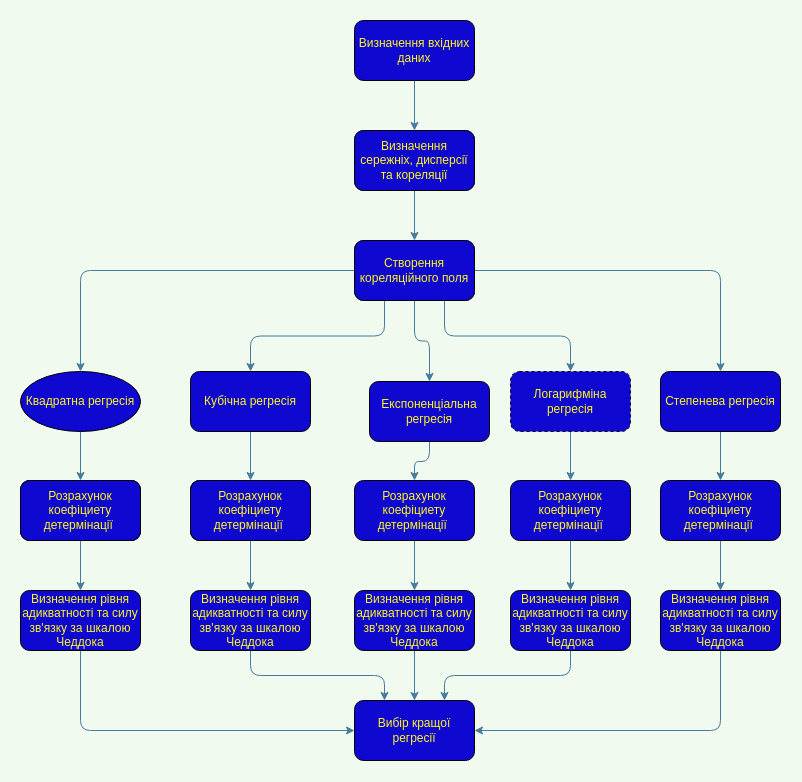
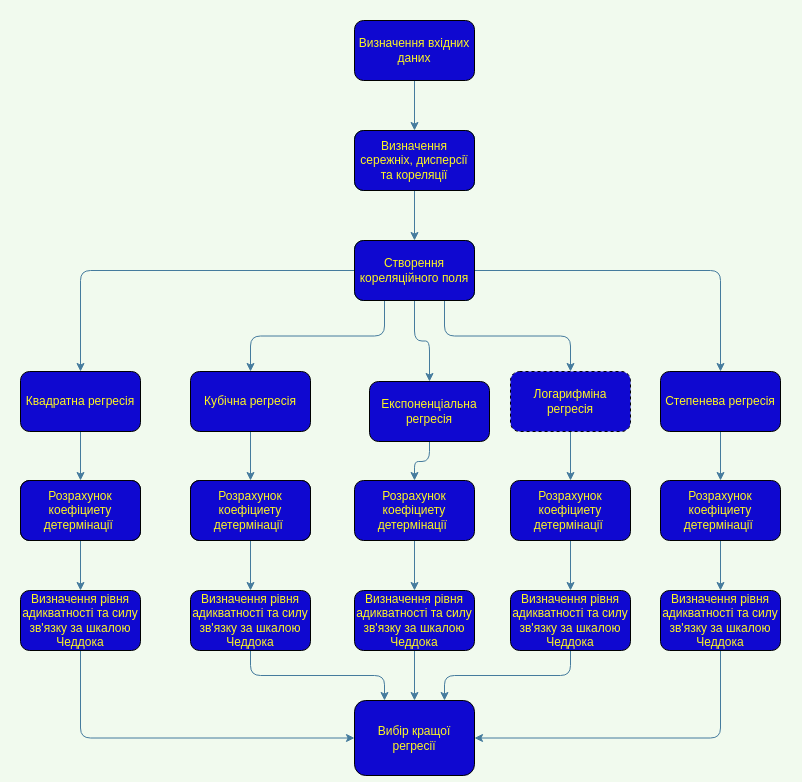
  <mxCell id="0" />
  <mxCell id="1" parent="0" />
  <mxCell id="2" value="" style="edgeStyle=orthogonalEdgeStyle;orthogonalLoop=1;jettySize=auto;html=1;labelBackgroundColor=#F1FAEE;strokeColor=#457B9D;fontColor=#1D3557;" edge="1" parent="1" source="3" target="5"><mxGeometry relative="1" as="geometry" /></mxCell>
  <mxCell id="3" value="Визначення вхідних даних" style="whiteSpace=wrap;html=1;shadow=0;glass=0;perimeterSpacing=0;rounded=1;fillColor=#0F08D0;strokeColor=#000000;fontColor=#FFF821;" vertex="1" parent="1"><mxGeometry x="354" y="20" width="120" height="60" as="geometry" /></mxCell>
  <mxCell id="4" value="" style="edgeStyle=orthogonalEdgeStyle;orthogonalLoop=1;jettySize=auto;html=1;labelBackgroundColor=#F1FAEE;strokeColor=#457B9D;fontColor=#1D3557;" edge="1" parent="1" source="5" target="11"><mxGeometry relative="1" as="geometry" /></mxCell>
  <mxCell id="5" value="Визначення сережніх, дисперсії та кореляції" style="whiteSpace=wrap;html=1;shadow=0;glass=0;perimeterSpacing=0;rounded=1;fillColor=#A8DADC;strokeColor=#457B9D;fontColor=#1D3557;" vertex="1" parent="1"><mxGeometry x="354" y="130" width="120" height="60" as="geometry" /></mxCell>
  <mxCell id="6" value="" style="edgeStyle=orthogonalEdgeStyle;orthogonalLoop=1;jettySize=auto;html=1;labelBackgroundColor=#F1FAEE;strokeColor=#457B9D;fontColor=#1D3557;" edge="1" parent="1" source="11" target="13"><mxGeometry relative="1" as="geometry" /></mxCell>
  <mxCell id="7" style="edgeStyle=orthogonalEdgeStyle;orthogonalLoop=1;jettySize=auto;html=1;exitX=0.75;exitY=1;exitDx=0;exitDy=0;entryX=0.5;entryY=0;entryDx=0;entryDy=0;labelBackgroundColor=#F1FAEE;strokeColor=#457B9D;fontColor=#1D3557;" edge="1" parent="1" source="11" target="15"><mxGeometry relative="1" as="geometry" /></mxCell>
  <mxCell id="8" style="edgeStyle=orthogonalEdgeStyle;orthogonalLoop=1;jettySize=auto;html=1;exitX=1;exitY=0.5;exitDx=0;exitDy=0;entryX=0.5;entryY=0;entryDx=0;entryDy=0;labelBackgroundColor=#F1FAEE;strokeColor=#457B9D;fontColor=#1D3557;" edge="1" parent="1" source="11" target="19"><mxGeometry relative="1" as="geometry" /></mxCell>
  <mxCell id="9" style="edgeStyle=orthogonalEdgeStyle;orthogonalLoop=1;jettySize=auto;html=1;exitX=0.25;exitY=1;exitDx=0;exitDy=0;entryX=0.5;entryY=0;entryDx=0;entryDy=0;labelBackgroundColor=#F1FAEE;strokeColor=#457B9D;fontColor=#1D3557;" edge="1" parent="1" source="11" target="17"><mxGeometry relative="1" as="geometry" /></mxCell>
  <mxCell id="10" style="edgeStyle=orthogonalEdgeStyle;orthogonalLoop=1;jettySize=auto;html=1;exitX=0;exitY=0.5;exitDx=0;exitDy=0;entryX=0.5;entryY=0;entryDx=0;entryDy=0;labelBackgroundColor=#F1FAEE;strokeColor=#457B9D;fontColor=#1D3557;" edge="1" parent="1" source="11" target="21"><mxGeometry relative="1" as="geometry" /></mxCell>
  <mxCell id="11" value="Створення кореляційного поля" style="whiteSpace=wrap;html=1;shadow=0;glass=0;perimeterSpacing=0;rounded=1;fillColor=#A8DADC;strokeColor=#457B9D;fontColor=#1D3557;" vertex="1" parent="1"><mxGeometry x="354" y="240" width="120" height="60" as="geometry" /></mxCell>
  <mxCell id="12" value="" style="edgeStyle=orthogonalEdgeStyle;curved=0;rounded=1;sketch=0;orthogonalLoop=1;jettySize=auto;html=1;fontColor=#FFF821;strokeColor=#457B9D;fillColor=#A8DADC;" edge="1" parent="1" source="13" target="29"><mxGeometry relative="1" as="geometry" /></mxCell>
  <mxCell id="13" value="Експоненціальна регресія" style="whiteSpace=wrap;html=1;shadow=0;glass=0;perimeterSpacing=0;rounded=1;fillColor=#0F08D0;strokeColor=#000000;fontColor=#FFF821;" vertex="1" parent="1"><mxGeometry x="369" y="381" width="120" height="60" as="geometry" /></mxCell>
  <mxCell id="14" value="" style="edgeStyle=orthogonalEdgeStyle;curved=0;rounded=1;sketch=0;orthogonalLoop=1;jettySize=auto;html=1;fontColor=#FFF821;strokeColor=#457B9D;fillColor=#A8DADC;" edge="1" parent="1" source="15" target="31"><mxGeometry relative="1" as="geometry" /></mxCell>
  <mxCell id="15" value="Логарифміна регресія" style="whiteSpace=wrap;html=1;shadow=0;glass=0;perimeterSpacing=0;rounded=1;fillColor=#0F08D0;strokeColor=#000000;fontColor=#FFF821;dashed=1;" vertex="1" parent="1"><mxGeometry x="510" y="371" width="120" height="60" as="geometry" /></mxCell>
  <mxCell id="16" value="" style="edgeStyle=orthogonalEdgeStyle;curved=0;rounded=1;sketch=0;orthogonalLoop=1;jettySize=auto;html=1;fontColor=#FFF821;strokeColor=#457B9D;fillColor=#A8DADC;" edge="1" parent="1" source="17" target="27"><mxGeometry relative="1" as="geometry" /></mxCell>
  <mxCell id="17" value="Кубічна регресія" style="whiteSpace=wrap;html=1;shadow=0;glass=0;perimeterSpacing=0;rounded=1;fillColor=#0F08D0;strokeColor=#000000;fontColor=#FFF821;" vertex="1" parent="1"><mxGeometry x="190" y="371" width="120" height="60" as="geometry" /></mxCell>
  <mxCell id="18" value="" style="edgeStyle=orthogonalEdgeStyle;curved=0;rounded=1;sketch=0;orthogonalLoop=1;jettySize=auto;html=1;fontColor=#FFF821;strokeColor=#457B9D;fillColor=#A8DADC;" edge="1" parent="1" source="19" target="33"><mxGeometry relative="1" as="geometry" /></mxCell>
  <mxCell id="19" value="Степенева регресія" style="whiteSpace=wrap;html=1;shadow=0;glass=0;perimeterSpacing=0;rounded=1;fillColor=#0F08D0;strokeColor=#000000;fontColor=#FFF821;" vertex="1" parent="1"><mxGeometry x="660" y="371" width="120" height="60" as="geometry" /></mxCell>
  <mxCell id="20" value="" style="edgeStyle=orthogonalEdgeStyle;curved=0;rounded=1;sketch=0;orthogonalLoop=1;jettySize=auto;html=1;fontColor=#FFF821;strokeColor=#457B9D;fillColor=#A8DADC;" edge="1" parent="1" source="21" target="26"><mxGeometry relative="1" as="geometry" /></mxCell>
- <mxCell id="21" value="Квадратна регресія" style="ellipse;whiteSpace=wrap;html=1;shadow=0;glass=0;perimeterSpacing=0;fillColor=#0F08D0;strokeColor=#000000;fontColor=#FFF821;" vertex="1" parent="1"><mxGeometry x="20" y="371" width="120" height="60" as="geometry" /></mxCell>
+ <mxCell id="21" value="Квадратна регресія" style="whiteSpace=wrap;html=1;shadow=0;glass=0;perimeterSpacing=0;rounded=1;fillColor=#0F08D0;strokeColor=#000000;fontColor=#FFF821;" vertex="1" parent="1"><mxGeometry x="20" y="371" width="120" height="60" as="geometry" /></mxCell>
  <mxCell id="22" value="Визначення сережніх, дисперсії та кореляції" style="whiteSpace=wrap;html=1;shadow=0;glass=0;perimeterSpacing=0;rounded=1;fillColor=#A8DADC;strokeColor=#457B9D;fontColor=#1D3557;" vertex="1" parent="1"><mxGeometry x="354" y="130" width="120" height="60" as="geometry" /></mxCell>
  <mxCell id="23" value="Створення кореляційного поля" style="whiteSpace=wrap;html=1;shadow=0;glass=0;perimeterSpacing=0;rounded=1;fillColor=#A8DADC;strokeColor=#457B9D;fontColor=#1D3557;" vertex="1" parent="1"><mxGeometry x="354" y="240" width="120" height="60" as="geometry" /></mxCell>
  <mxCell id="24" value="Визначення сережніх, дисперсії та кореляції" style="whiteSpace=wrap;html=1;shadow=0;glass=0;perimeterSpacing=0;rounded=1;fillColor=#0F08D0;strokeColor=#000000;fontColor=#FFF821;" vertex="1" parent="1"><mxGeometry x="354" y="130" width="120" height="60" as="geometry" /></mxCell>
  <mxCell id="25" value="Створення кореляційного поля" style="whiteSpace=wrap;html=1;shadow=0;glass=0;perimeterSpacing=0;rounded=1;fillColor=#0F08D0;strokeColor=#000000;fontColor=#FFF821;" vertex="1" parent="1"><mxGeometry x="354" y="240" width="120" height="60" as="geometry" /></mxCell>
  <mxCell id="26" value="Розрахунок коефіциету детермінації&amp;nbsp;" style="whiteSpace=wrap;html=1;shadow=0;glass=0;perimeterSpacing=0;rounded=1;fillColor=#0F08D0;strokeColor=#000000;fontColor=#FFF821;" vertex="1" parent="1"><mxGeometry x="20" y="480" width="120" height="60" as="geometry" /></mxCell>
  <mxCell id="27" value="Розрахунок коефіциету детермінації&amp;nbsp;" style="whiteSpace=wrap;html=1;shadow=0;glass=0;perimeterSpacing=0;rounded=1;fillColor=#0F08D0;strokeColor=#000000;fontColor=#FFF821;" vertex="1" parent="1"><mxGeometry x="190" y="480" width="120" height="60" as="geometry" /></mxCell>
  <mxCell id="28" style="edgeStyle=orthogonalEdgeStyle;curved=0;rounded=1;sketch=0;orthogonalLoop=1;jettySize=auto;html=1;exitX=0.5;exitY=1;exitDx=0;exitDy=0;entryX=0.5;entryY=0;entryDx=0;entryDy=0;fontColor=#FFF821;strokeColor=#457B9D;fillColor=#A8DADC;" edge="1" parent="1" source="29" target="39"><mxGeometry relative="1" as="geometry" /></mxCell>
  <mxCell id="29" value="Розрахунок коефіциету детермінації&amp;nbsp;" style="whiteSpace=wrap;html=1;shadow=0;glass=0;perimeterSpacing=0;rounded=1;fillColor=#0F08D0;strokeColor=#000000;fontColor=#FFF821;" vertex="1" parent="1"><mxGeometry x="354" y="480" width="120" height="60" as="geometry" /></mxCell>
  <mxCell id="30" style="edgeStyle=orthogonalEdgeStyle;curved=0;rounded=1;sketch=0;orthogonalLoop=1;jettySize=auto;html=1;exitX=0.5;exitY=1;exitDx=0;exitDy=0;entryX=0.5;entryY=0;entryDx=0;entryDy=0;fontColor=#FFF821;strokeColor=#457B9D;fillColor=#A8DADC;" edge="1" parent="1" source="31" target="41"><mxGeometry relative="1" as="geometry" /></mxCell>
  <mxCell id="31" value="Розрахунок коефіциету детермінації&amp;nbsp;" style="whiteSpace=wrap;html=1;shadow=0;glass=0;perimeterSpacing=0;rounded=1;fillColor=#0F08D0;strokeColor=#000000;fontColor=#FFF821;" vertex="1" parent="1"><mxGeometry x="510" y="480" width="120" height="60" as="geometry" /></mxCell>
  <mxCell id="32" style="edgeStyle=orthogonalEdgeStyle;curved=0;rounded=1;sketch=0;orthogonalLoop=1;jettySize=auto;html=1;exitX=0.5;exitY=1;exitDx=0;exitDy=0;entryX=0.5;entryY=0;entryDx=0;entryDy=0;fontColor=#FFF821;strokeColor=#457B9D;fillColor=#A8DADC;" edge="1" parent="1" source="33" target="43"><mxGeometry relative="1" as="geometry" /></mxCell>
  <mxCell id="33" value="Розрахунок коефіциету детермінації&amp;nbsp;" style="whiteSpace=wrap;html=1;shadow=0;glass=0;perimeterSpacing=0;rounded=1;fillColor=#0F08D0;strokeColor=#000000;fontColor=#FFF821;" vertex="1" parent="1"><mxGeometry x="660" y="480" width="120" height="60" as="geometry" /></mxCell>
  <mxCell id="34" style="edgeStyle=orthogonalEdgeStyle;curved=0;rounded=1;sketch=0;orthogonalLoop=1;jettySize=auto;html=1;exitX=0.5;exitY=1;exitDx=0;exitDy=0;entryX=0.5;entryY=0;entryDx=0;entryDy=0;fontColor=#FFF821;strokeColor=#457B9D;fillColor=#A8DADC;" edge="1" parent="1" source="35" target="45"><mxGeometry relative="1" as="geometry" /></mxCell>
  <mxCell id="35" value="Розрахунок коефіциету детермінації&amp;nbsp;" style="whiteSpace=wrap;html=1;shadow=0;glass=0;perimeterSpacing=0;rounded=1;fillColor=#0F08D0;strokeColor=#000000;fontColor=#FFF821;" vertex="1" parent="1"><mxGeometry x="20" y="480" width="120" height="60" as="geometry" /></mxCell>
  <mxCell id="36" style="edgeStyle=orthogonalEdgeStyle;curved=0;rounded=1;sketch=0;orthogonalLoop=1;jettySize=auto;html=1;exitX=0.5;exitY=1;exitDx=0;exitDy=0;entryX=0.5;entryY=0;entryDx=0;entryDy=0;fontColor=#FFF821;strokeColor=#457B9D;fillColor=#A8DADC;" edge="1" parent="1" source="37" target="47"><mxGeometry relative="1" as="geometry" /></mxCell>
  <mxCell id="37" value="Розрахунок коефіциету детермінації&amp;nbsp;" style="whiteSpace=wrap;html=1;shadow=0;glass=0;perimeterSpacing=0;rounded=1;fillColor=#0F08D0;strokeColor=#000000;fontColor=#FFF821;" vertex="1" parent="1"><mxGeometry x="190" y="480" width="120" height="60" as="geometry" /></mxCell>
  <mxCell id="38" value="" style="edgeStyle=orthogonalEdgeStyle;curved=0;rounded=1;sketch=0;orthogonalLoop=1;jettySize=auto;html=1;fontColor=#FFF821;strokeColor=#457B9D;fillColor=#A8DADC;" edge="1" parent="1" source="39" target="48"><mxGeometry relative="1" as="geometry" /></mxCell>
  <mxCell id="39" value="Визначення рівня адикватності та силу зв'язку за шкалою Чеддока" style="whiteSpace=wrap;html=1;shadow=0;glass=0;perimeterSpacing=0;rounded=1;fillColor=#0F08D0;strokeColor=#000000;fontColor=#FFF821;" vertex="1" parent="1"><mxGeometry x="354" y="590" width="120" height="60" as="geometry" /></mxCell>
  <mxCell id="40" style="edgeStyle=orthogonalEdgeStyle;curved=0;rounded=1;sketch=0;orthogonalLoop=1;jettySize=auto;html=1;exitX=0.5;exitY=1;exitDx=0;exitDy=0;entryX=0.75;entryY=0;entryDx=0;entryDy=0;fontColor=#FFF821;strokeColor=#457B9D;fillColor=#A8DADC;" edge="1" parent="1" source="41" target="48"><mxGeometry relative="1" as="geometry" /></mxCell>
  <mxCell id="41" value="Визначення рівня адикватності та силу зв'язку за шкалою Чеддока" style="whiteSpace=wrap;html=1;shadow=0;glass=0;perimeterSpacing=0;rounded=1;fillColor=#0F08D0;strokeColor=#000000;fontColor=#FFF821;" vertex="1" parent="1"><mxGeometry x="510" y="590" width="120" height="60" as="geometry" /></mxCell>
  <mxCell id="42" style="edgeStyle=orthogonalEdgeStyle;curved=0;rounded=1;sketch=0;orthogonalLoop=1;jettySize=auto;html=1;exitX=0.5;exitY=1;exitDx=0;exitDy=0;entryX=1;entryY=0.5;entryDx=0;entryDy=0;fontColor=#FFF821;strokeColor=#457B9D;fillColor=#A8DADC;" edge="1" parent="1" source="43" target="48"><mxGeometry relative="1" as="geometry" /></mxCell>
  <mxCell id="43" value="Визначення рівня адикватності та силу зв'язку за шкалою Чеддока" style="whiteSpace=wrap;html=1;shadow=0;glass=0;perimeterSpacing=0;rounded=1;fillColor=#0F08D0;strokeColor=#000000;fontColor=#FFF821;" vertex="1" parent="1"><mxGeometry x="660" y="590" width="120" height="60" as="geometry" /></mxCell>
  <mxCell id="44" style="edgeStyle=orthogonalEdgeStyle;curved=0;rounded=1;sketch=0;orthogonalLoop=1;jettySize=auto;html=1;exitX=0.5;exitY=1;exitDx=0;exitDy=0;entryX=0;entryY=0.5;entryDx=0;entryDy=0;fontColor=#FFF821;strokeColor=#457B9D;fillColor=#A8DADC;" edge="1" parent="1" source="45" target="48"><mxGeometry relative="1" as="geometry" /></mxCell>
  <mxCell id="45" value="Визначення рівня адикватності та силу зв'язку за шкалою Чеддока" style="whiteSpace=wrap;html=1;shadow=0;glass=0;perimeterSpacing=0;rounded=1;fillColor=#0F08D0;strokeColor=#000000;fontColor=#FFF821;" vertex="1" parent="1"><mxGeometry x="20" y="590" width="120" height="60" as="geometry" /></mxCell>
  <mxCell id="46" style="edgeStyle=orthogonalEdgeStyle;curved=0;rounded=1;sketch=0;orthogonalLoop=1;jettySize=auto;html=1;exitX=0.5;exitY=1;exitDx=0;exitDy=0;entryX=0.25;entryY=0;entryDx=0;entryDy=0;fontColor=#FFF821;strokeColor=#457B9D;fillColor=#A8DADC;" edge="1" parent="1" source="47" target="48"><mxGeometry relative="1" as="geometry" /></mxCell>
  <mxCell id="47" value="Визначення рівня адикватності та силу зв'язку за шкалою Чеддока" style="whiteSpace=wrap;html=1;shadow=0;glass=0;perimeterSpacing=0;rounded=1;fillColor=#0F08D0;strokeColor=#000000;fontColor=#FFF821;" vertex="1" parent="1"><mxGeometry x="190" y="590" width="120" height="60" as="geometry" /></mxCell>
- <mxCell id="48" value="Вибір кращої регресії" style="whiteSpace=wrap;html=1;shadow=0;glass=0;perimeterSpacing=0;rounded=1;fillColor=#0F08D0;strokeColor=#000000;fontColor=#FFF821;" vertex="1" parent="1"><mxGeometry x="354" y="700" width="120" height="60" as="geometry" /></mxCell>
+ <mxCell id="48" value="Вибір кращої регресії" style="whiteSpace=wrap;html=1;shadow=0;glass=0;perimeterSpacing=0;rounded=1;fillColor=#0F08D0;strokeColor=#000000;fontColor=#FFF821;" vertex="1" parent="1"><mxGeometry x="354" y="700" width="120" height="75" as="geometry" /></mxCell>
